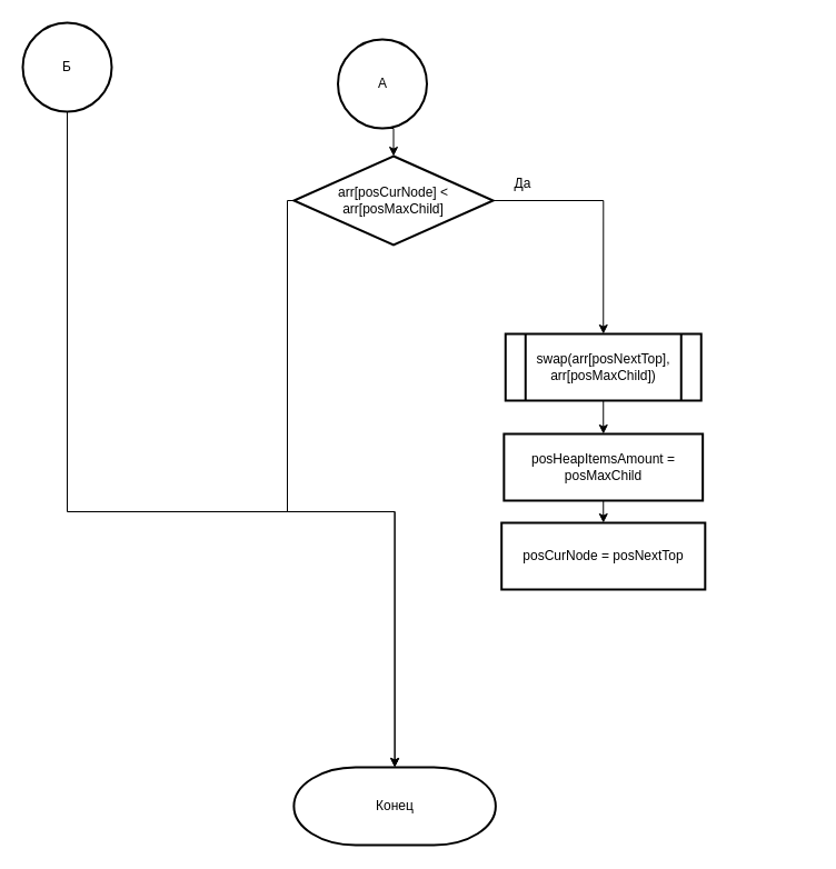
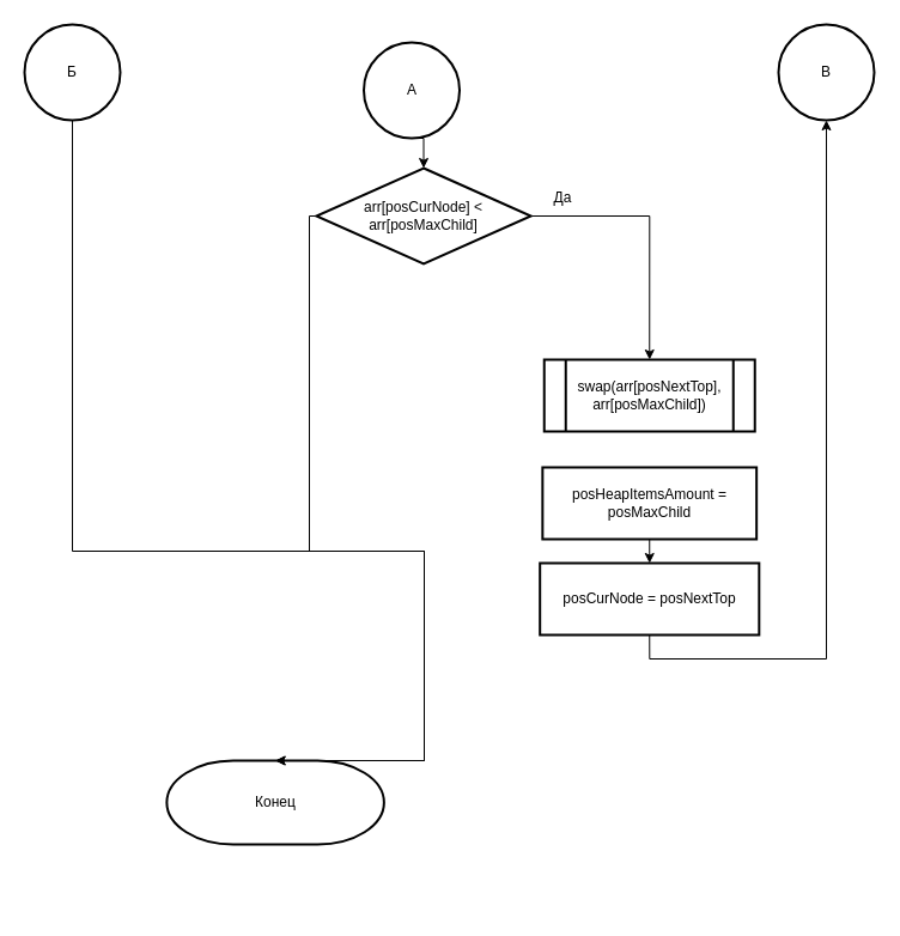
  <mxCell id="0" />
  <mxCell id="1" parent="0" />
- <mxCell id="2" value="Конец" style="strokeWidth=2;html=1;shape=mxgraph.flowchart.terminator;whiteSpace=wrap;" parent="1" vertex="1"><mxGeometry x="263.88" y="690" width="181.5" height="70" as="geometry" /></mxCell>
+ <mxCell id="2" value="Конец" style="strokeWidth=2;html=1;shape=mxgraph.flowchart.terminator;whiteSpace=wrap;" parent="1" vertex="1"><mxGeometry x="138.88" y="635" width="181.5" height="70" as="geometry" /></mxCell>
  <mxCell id="3" style="edgeStyle=orthogonalEdgeStyle;rounded=0;orthogonalLoop=1;jettySize=auto;html=1;exitX=1;exitY=0.5;exitDx=0;exitDy=0;entryX=0.5;entryY=0;entryDx=0;entryDy=0;" parent="1" source="5" target="9" edge="1"><mxGeometry relative="1" as="geometry" /></mxCell>
  <mxCell id="4" style="edgeStyle=orthogonalEdgeStyle;rounded=0;orthogonalLoop=1;jettySize=auto;html=1;exitX=0;exitY=0.5;exitDx=0;exitDy=0;entryX=0.5;entryY=0;entryDx=0;entryDy=0;entryPerimeter=0;" parent="1" source="5" target="2" edge="1"><mxGeometry relative="1" as="geometry"><Array as="points"><mxPoint x="258" y="180" /><mxPoint x="258" y="460" /><mxPoint x="354" y="460" /></Array></mxGeometry></mxCell>
  <mxCell id="5" value="arr[posCurNode] &amp;lt; arr[posMaxChild]" style="rhombus;whiteSpace=wrap;html=1;strokeWidth=2;" parent="1" vertex="1"><mxGeometry x="263.88" y="140" width="179.25" height="80" as="geometry" /></mxCell>
  <mxCell id="6" style="edgeStyle=orthogonalEdgeStyle;rounded=0;orthogonalLoop=1;jettySize=auto;html=1;exitX=0.5;exitY=1;exitDx=0;exitDy=0;entryX=0.5;entryY=0;entryDx=0;entryDy=0;" parent="1" source="7" target="5" edge="1"><mxGeometry relative="1" as="geometry" /></mxCell>
  <mxCell id="7" value="А" style="ellipse;whiteSpace=wrap;html=1;aspect=fixed;strokeWidth=2;" parent="1" vertex="1"><mxGeometry x="303.5" y="35" width="80" height="80" as="geometry" /></mxCell>
- <mxCell id="8" style="edgeStyle=orthogonalEdgeStyle;rounded=0;orthogonalLoop=1;jettySize=auto;html=1;exitX=0.5;exitY=1;exitDx=0;exitDy=0;entryX=0.5;entryY=0;entryDx=0;entryDy=0;" parent="1" source="9" target="11" edge="1"><mxGeometry relative="1" as="geometry" /></mxCell>
  <mxCell id="9" value="swap(arr[posNextTop], arr[posMaxChild])" style="shape=process;whiteSpace=wrap;html=1;backgroundOutline=1;strokeWidth=2;" parent="1" vertex="1"><mxGeometry x="454.25" y="300" width="176" height="60" as="geometry" /></mxCell>
  <mxCell id="10" style="edgeStyle=orthogonalEdgeStyle;rounded=0;orthogonalLoop=1;jettySize=auto;html=1;exitX=0.5;exitY=1;exitDx=0;exitDy=0;entryX=0.5;entryY=0;entryDx=0;entryDy=0;" parent="1" source="11" target="13" edge="1"><mxGeometry relative="1" as="geometry" /></mxCell>
  <mxCell id="11" value="posHeapItemsAmount = posMaxChild" style="rounded=0;whiteSpace=wrap;html=1;absoluteArcSize=1;arcSize=14;strokeWidth=2;" parent="1" vertex="1"><mxGeometry x="452.85" y="390" width="178.81" height="60" as="geometry" /></mxCell>
+ <mxCell id="12" style="edgeStyle=orthogonalEdgeStyle;rounded=0;orthogonalLoop=1;jettySize=auto;html=1;exitX=0.5;exitY=1;exitDx=0;exitDy=0;entryX=0.5;entryY=1;entryDx=0;entryDy=0;" parent="1" source="13" target="16" edge="1"><mxGeometry relative="1" as="geometry" /></mxCell>
  <mxCell id="13" value="posCurNode = posNextTop" style="rounded=0;whiteSpace=wrap;html=1;absoluteArcSize=1;arcSize=14;strokeWidth=2;" parent="1" vertex="1"><mxGeometry x="450.69" y="470" width="183.13" height="60" as="geometry" /></mxCell>
  <mxCell id="14" style="edgeStyle=orthogonalEdgeStyle;rounded=0;orthogonalLoop=1;jettySize=auto;html=1;exitX=0.5;exitY=1;exitDx=0;exitDy=0;entryX=0.5;entryY=0;entryDx=0;entryDy=0;entryPerimeter=0;" parent="1" source="15" target="2" edge="1"><mxGeometry relative="1" as="geometry"><Array as="points"><mxPoint x="60" y="460" /><mxPoint x="354" y="460" /></Array></mxGeometry></mxCell>
  <mxCell id="15" value="Б" style="ellipse;whiteSpace=wrap;html=1;aspect=fixed;strokeWidth=2;" parent="1" vertex="1"><mxGeometry x="20" y="20" width="80" height="80" as="geometry" /></mxCell>
+ <mxCell id="16" value="В" style="ellipse;whiteSpace=wrap;html=1;aspect=fixed;strokeWidth=2;" parent="1" vertex="1"><mxGeometry x="650" y="20" width="80" height="80" as="geometry" /></mxCell>
  <mxCell id="17" value="Да" style="text;html=1;strokeColor=none;fillColor=none;align=center;verticalAlign=middle;whiteSpace=wrap;rounded=0;" vertex="1" parent="1"><mxGeometry x="440" y="150" width="60" height="30" as="geometry" /></mxCell>
